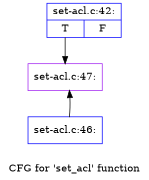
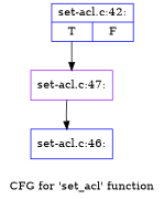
  digraph {
    label="CFG for 'set_acl' function"
    node [color=blue shape=record]
    n1 [label="{set-acl.c:42:|{<s0>T|<s1>F}}"]
    n2 [color=purple label="{set-acl.c:47:}"]
    n3 [label="{set-acl.c:46:}"]
    n1 -> n2 [tailport=s0]
-   n3 -> n2
+   n2 -> n3
  }
